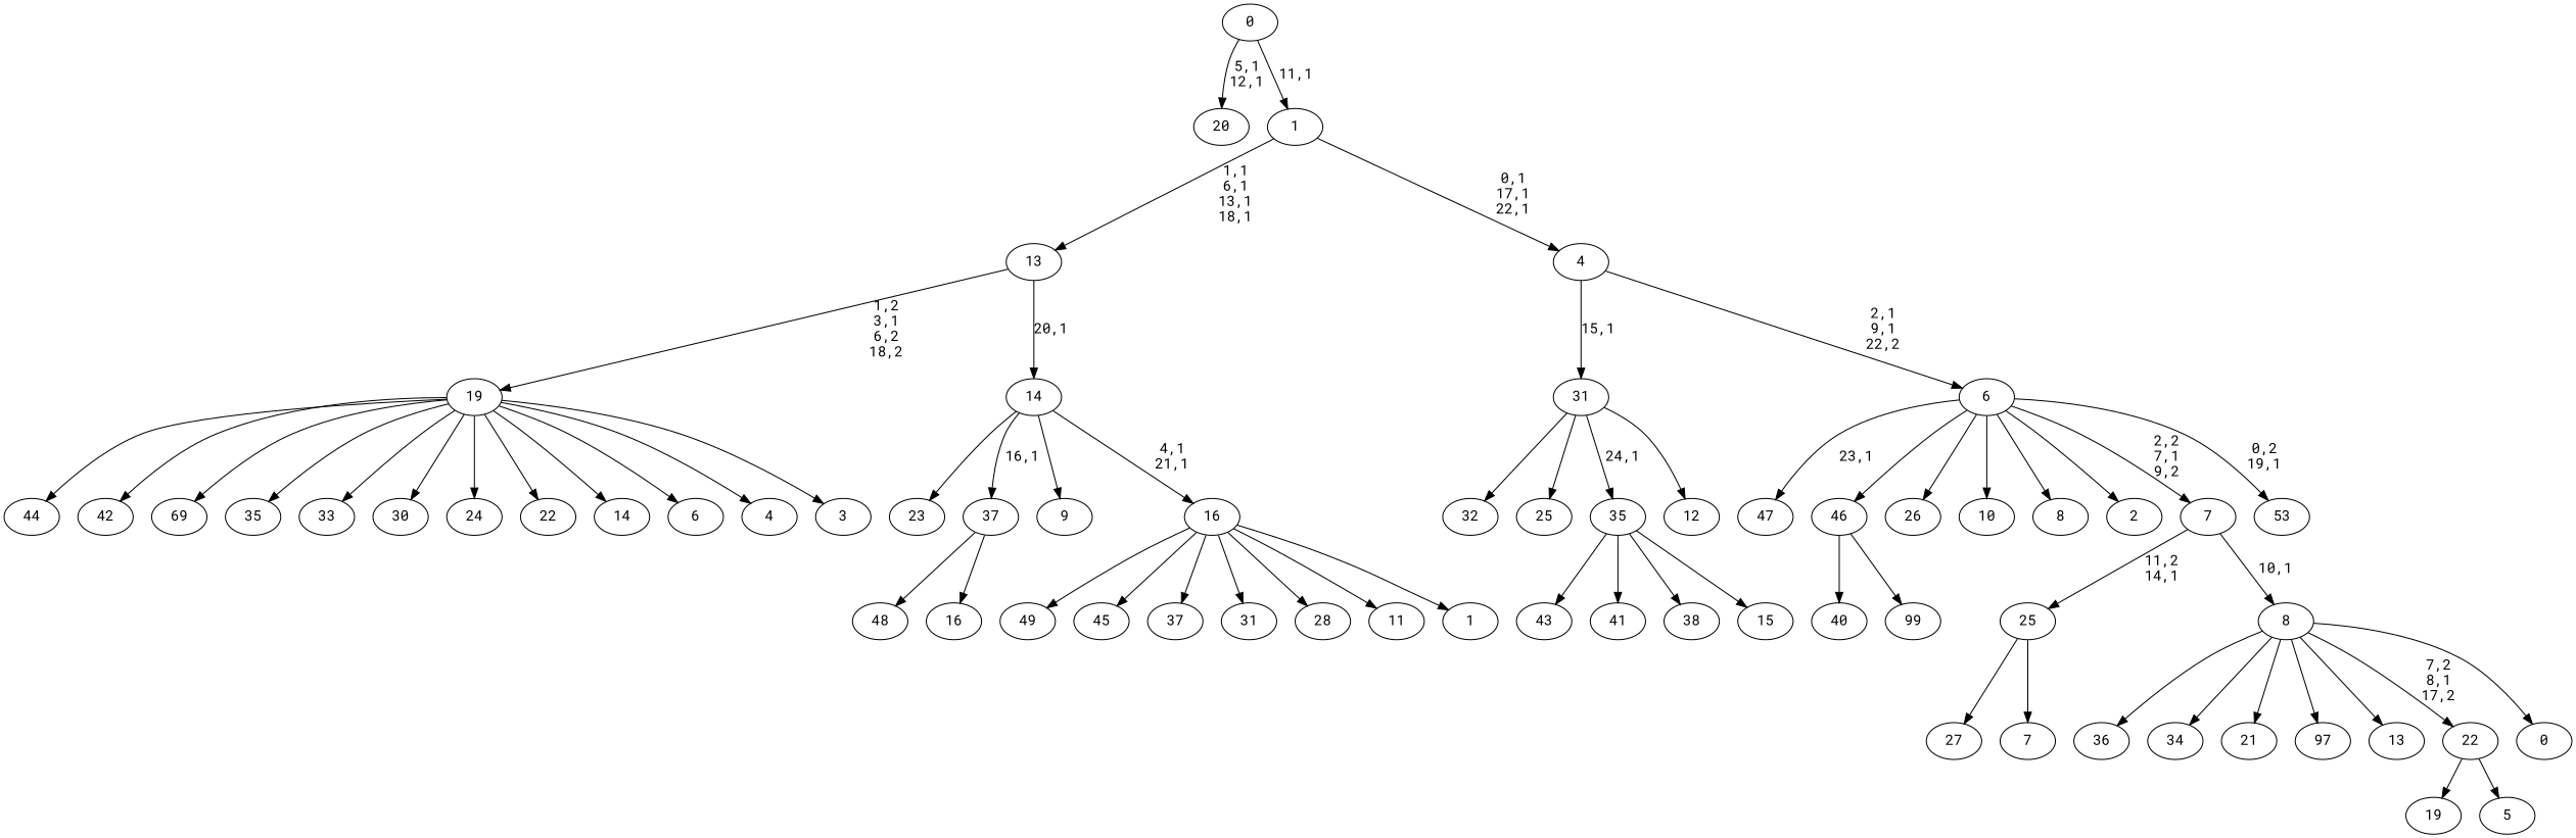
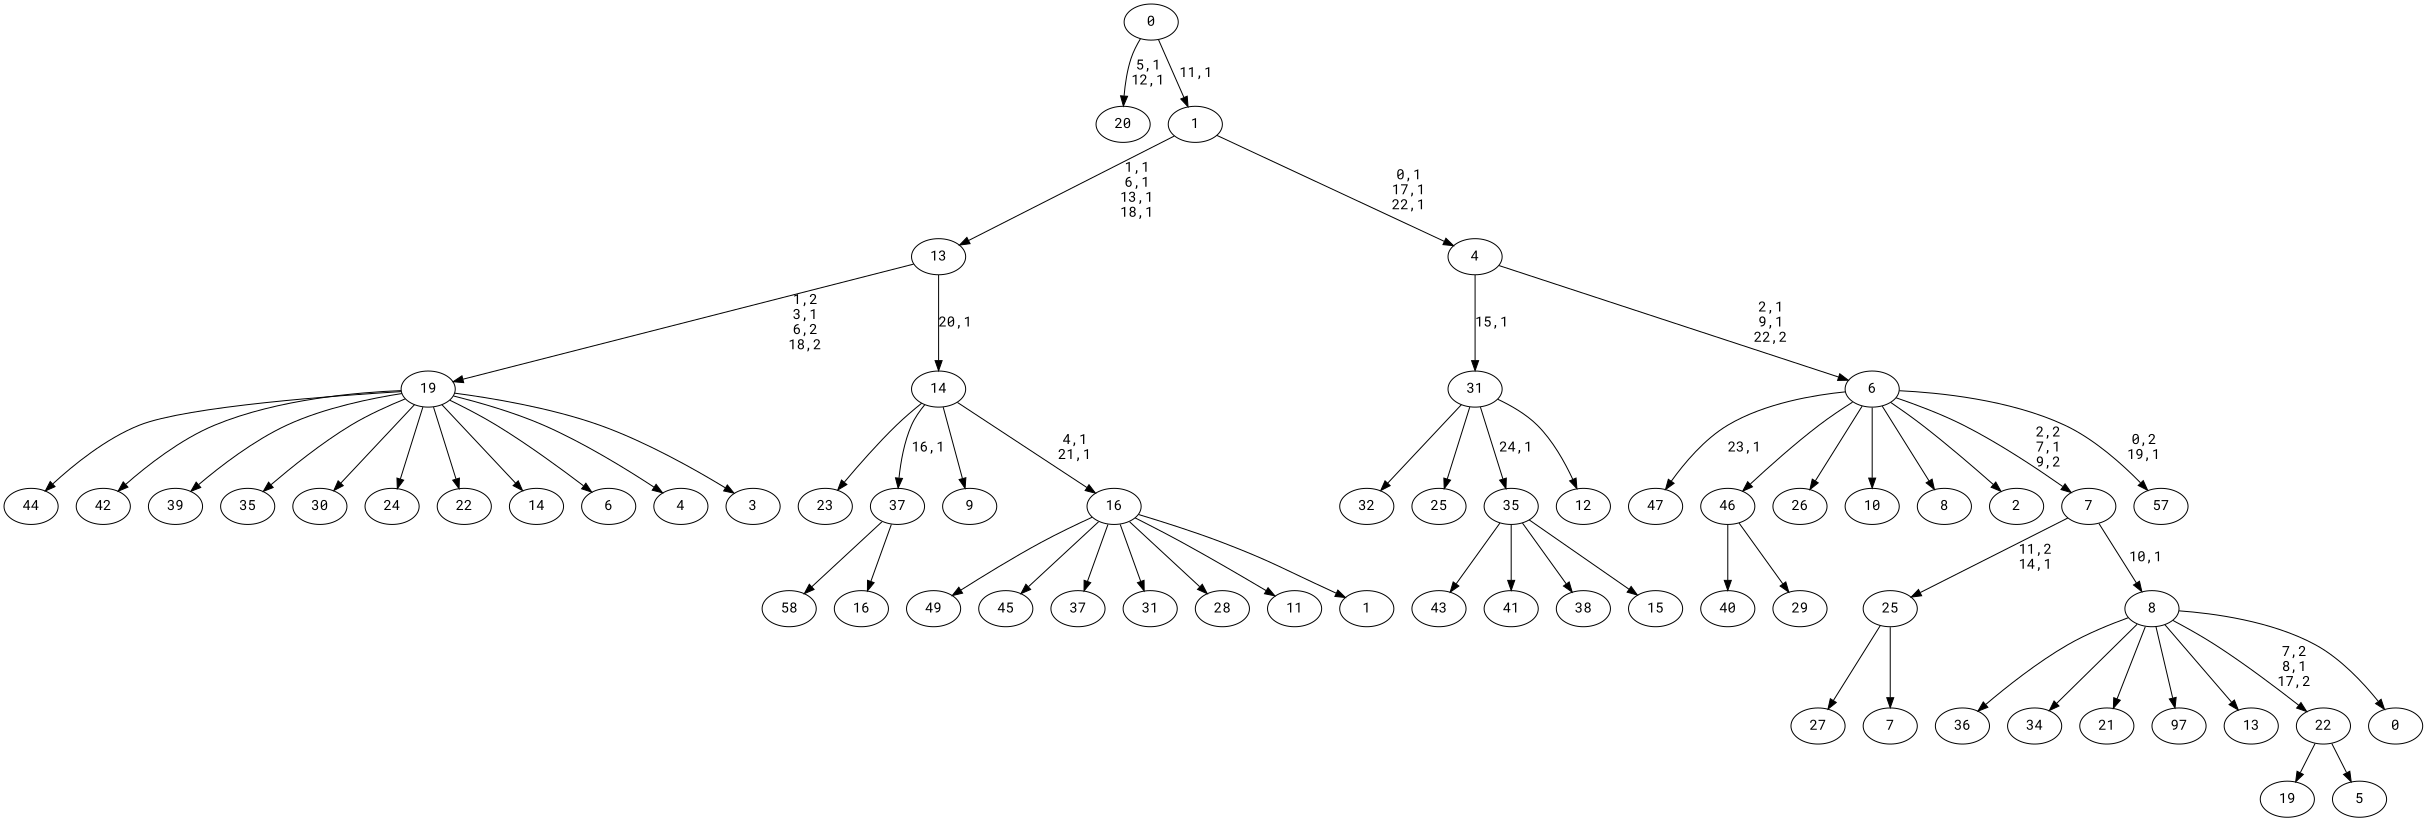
  digraph {
    fontname="Roboto Mono"
    node [fontname="Roboto Mono"]
    edge [fontname="Roboto Mono"]
    n1 [label=49]
-   n2 [label=48]
+   n2 [label=58]
    n3 [label=47]
    n4 [label=46]
    n5 [label=40]
-   n6 [label=99]
+   n6 [label=29]
    n7 [label=45]
    n8 [label=44]
    n9 [label=43]
    n10 [label=42]
    n11 [label=41]
-   n12 [label=69]
+   n12 [label=39]
    n13 [label=38]
    n14 [label=37]
    n15 [label=36]
    n16 [label=35]
    n17 [label=34]
-   n18 [label=33]
    n19 [label=32]
    n20 [label=31]
    n21 [label=30]
    n22 [label=28]
    n23 [label=27]
    n24 [label=26]
    n25 [label=25]
    n26 [label=24]
    n27 [label=23]
    n28 [label=22]
    n29 [label=21]
    n30 [label=20]
    n31 [label=19]
    n32 [label=97]
    n33 [label=16]
    37
    n35 [label=15]
    35
    n37 [label=14]
    n38 [label=13]
    n39 [label=12]
    31
    n41 [label=11]
    n42 [label=10]
    n43 [label=9]
    n44 [label=8]
    n45 [label=7]
    25
    n47 [label=6]
    n48 [label=5]
    22
    n50 [label=4]
    n51 [label=3]
    19
    n53 [label=2]
    n54 [label=1]
    16
    14
    13
    n58 [label=0]
    8
    7
    6
-   53
+   53 [label=57]
    4
    1
    0
    n4 -> n5
    n4 -> n6
    37 -> n2
    37 -> n33
    35 -> n9
    35 -> n11
    35 -> n13
    35 -> n35
    31 -> n19
    31 -> n25
    31 -> 35 [label="24,1"]
    31 -> n39
    25 -> n23
    25 -> n45
    22 -> n31
    22 -> n48
    19 -> n8
    19 -> n10
    19 -> n12
    19 -> n16
-   19 -> n18
    19 -> n21
    19 -> n26
    19 -> n28
    19 -> n37
    19 -> n47
    19 -> n50
    19 -> n51
    16 -> n1
    16 -> n7
    16 -> n14
    16 -> n20
    16 -> n22
    16 -> n41
    16 -> n54
    14 -> n27
    14 -> 37 [label="16,1"]
    14 -> n43
    14 -> 16 [label="4,1\n21,1"]
    13 -> 19 [label="1,2\n3,1\n6,2\n18,2"]
    13 -> 14 [label="20,1"]
    8 -> n15
    8 -> n17
    8 -> n29
    8 -> n32
    8 -> n38
    8 -> 22 [label="7,2\n8,1\n17,2"]
    8 -> n58
    7 -> 25 [label="11,2\n14,1"]
    7 -> 8 [label="10,1"]
    6 -> n3 [label="23,1"]
    6 -> n4
    6 -> n24
    6 -> n42
    6 -> n44
    6 -> n53
    6 -> 7 [label="2,2\n7,1\n9,2"]
    6 -> 53 [label="0,2\n19,1"]
    4 -> 31 [label="15,1"]
    4 -> 6 [label="2,1\n9,1\n22,2"]
    1 -> 13 [label="1,1\n6,1\n13,1\n18,1"]
    1 -> 4 [label="0,1\n17,1\n22,1"]
    0 -> n30 [label="5,1\n12,1"]
    0 -> 1 [label="11,1"]
  }
